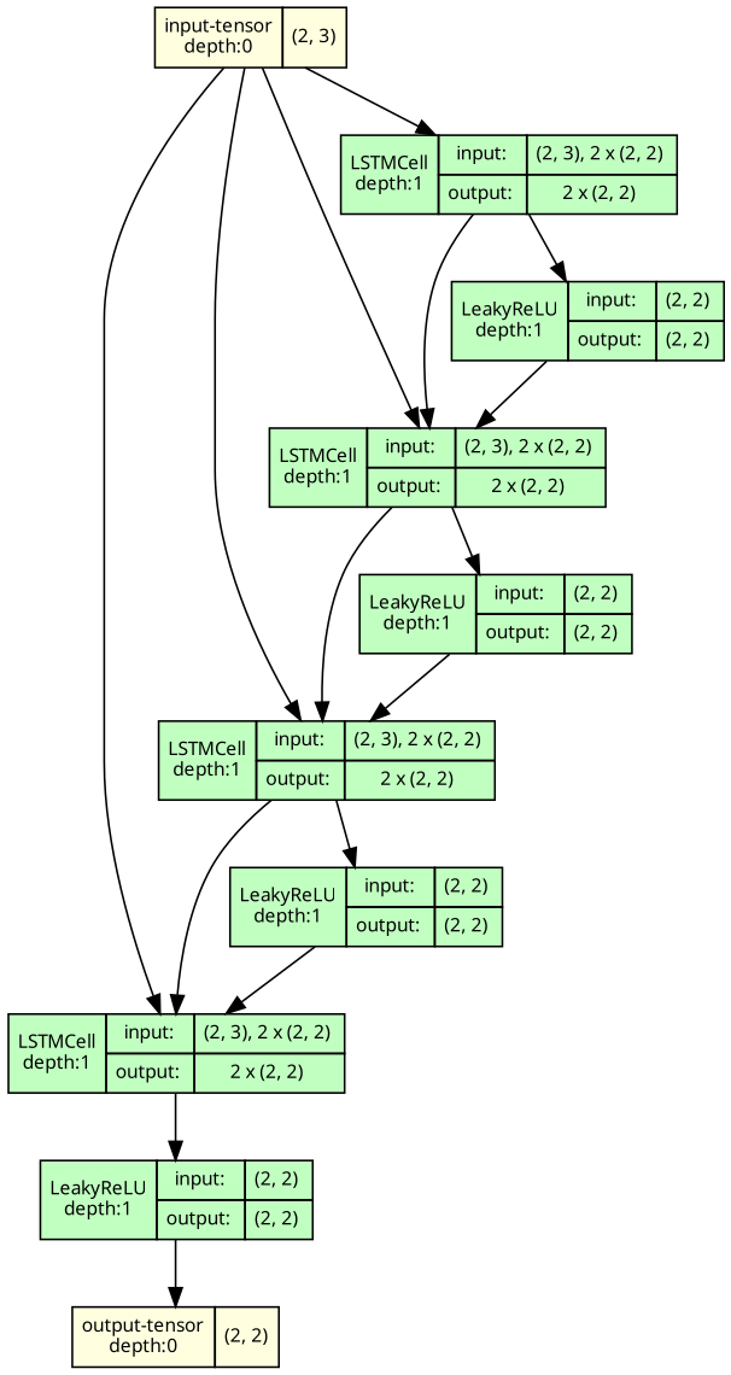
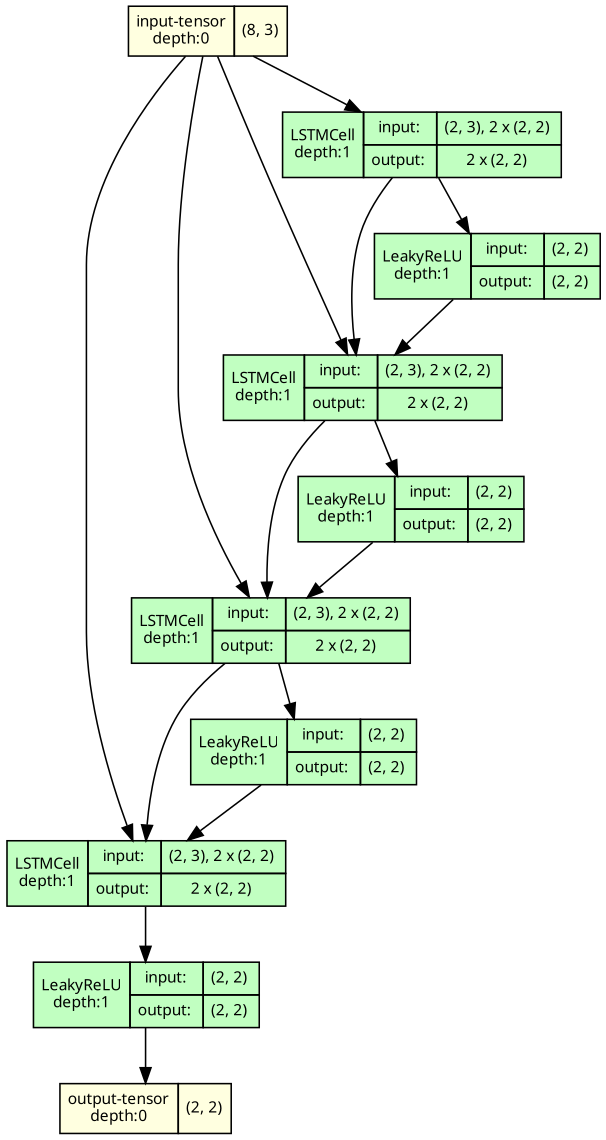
  strict digraph {
    ordering=in
    rankdir=TB
    node [align=left fillcolor=darkseagreen1 fontname="Linux libertine" fontsize=10 margin=0 ranksep=0.1 shape=plaintext style=filled]
    edge [fontsize=10]
-   n1 [fillcolor=lightyellow height=0.2 label=<                     <TABLE BORDER="0" CELLBORDER="1"                     CELLSPACING="0" CELLPADDING="4">                         <TR><TD>input-tensor<BR/>depth:0</TD><TD>(2, 3)</TD></TR>                     </TABLE>>]
+   n1 [fillcolor=lightyellow height=0.2 label=<                     <TABLE BORDER="0" CELLBORDER="1"                     CELLSPACING="0" CELLPADDING="4">                         <TR><TD>input-tensor<BR/>depth:0</TD><TD>(8, 3)</TD></TR>                     </TABLE>>]
    n2 [height=0.2 label=<                     <TABLE BORDER="0" CELLBORDER="1"                     CELLSPACING="0" CELLPADDING="4">                     <TR>                         <TD ROWSPAN="2">LSTMCell<BR/>depth:1</TD>                         <TD COLSPAN="2">input:</TD>                         <TD COLSPAN="2">(2, 3), 2 x (2, 2) </TD>                     </TR>                     <TR>                         <TD COLSPAN="2">output: </TD>                         <TD COLSPAN="2">2 x (2, 2) </TD>                     </TR>                     </TABLE>>]
    n3 [height=0.2 label=<                     <TABLE BORDER="0" CELLBORDER="1"                     CELLSPACING="0" CELLPADDING="4">                     <TR>                         <TD ROWSPAN="2">LSTMCell<BR/>depth:1</TD>                         <TD COLSPAN="2">input:</TD>                         <TD COLSPAN="2">(2, 3), 2 x (2, 2) </TD>                     </TR>                     <TR>                         <TD COLSPAN="2">output: </TD>                         <TD COLSPAN="2">2 x (2, 2) </TD>                     </TR>                     </TABLE>>]
    n4 [height=0.2 label=<                     <TABLE BORDER="0" CELLBORDER="1"                     CELLSPACING="0" CELLPADDING="4">                     <TR>                         <TD ROWSPAN="2">LSTMCell<BR/>depth:1</TD>                         <TD COLSPAN="2">input:</TD>                         <TD COLSPAN="2">(2, 3), 2 x (2, 2) </TD>                     </TR>                     <TR>                         <TD COLSPAN="2">output: </TD>                         <TD COLSPAN="2">2 x (2, 2) </TD>                     </TR>                     </TABLE>>]
    n5 [height=0.2 label=<                     <TABLE BORDER="0" CELLBORDER="1"                     CELLSPACING="0" CELLPADDING="4">                     <TR>                         <TD ROWSPAN="2">LSTMCell<BR/>depth:1</TD>                         <TD COLSPAN="2">input:</TD>                         <TD COLSPAN="2">(2, 3), 2 x (2, 2) </TD>                     </TR>                     <TR>                         <TD COLSPAN="2">output: </TD>                         <TD COLSPAN="2">2 x (2, 2) </TD>                     </TR>                     </TABLE>>]
    n6 [height=0.2 label=<                     <TABLE BORDER="0" CELLBORDER="1"                     CELLSPACING="0" CELLPADDING="4">                     <TR>                         <TD ROWSPAN="2">LeakyReLU<BR/>depth:1</TD>                         <TD COLSPAN="2">input:</TD>                         <TD COLSPAN="2">(2, 2) </TD>                     </TR>                     <TR>                         <TD COLSPAN="2">output: </TD>                         <TD COLSPAN="2">(2, 2) </TD>                     </TR>                     </TABLE>>]
    n7 [height=0.2 label=<                     <TABLE BORDER="0" CELLBORDER="1"                     CELLSPACING="0" CELLPADDING="4">                     <TR>                         <TD ROWSPAN="2">LeakyReLU<BR/>depth:1</TD>                         <TD COLSPAN="2">input:</TD>                         <TD COLSPAN="2">(2, 2) </TD>                     </TR>                     <TR>                         <TD COLSPAN="2">output: </TD>                         <TD COLSPAN="2">(2, 2) </TD>                     </TR>                     </TABLE>>]
    n8 [height=0.2 label=<                     <TABLE BORDER="0" CELLBORDER="1"                     CELLSPACING="0" CELLPADDING="4">                     <TR>                         <TD ROWSPAN="2">LeakyReLU<BR/>depth:1</TD>                         <TD COLSPAN="2">input:</TD>                         <TD COLSPAN="2">(2, 2) </TD>                     </TR>                     <TR>                         <TD COLSPAN="2">output: </TD>                         <TD COLSPAN="2">(2, 2) </TD>                     </TR>                     </TABLE>>]
    n9 [height=0.2 label=<                     <TABLE BORDER="0" CELLBORDER="1"                     CELLSPACING="0" CELLPADDING="4">                     <TR>                         <TD ROWSPAN="2">LeakyReLU<BR/>depth:1</TD>                         <TD COLSPAN="2">input:</TD>                         <TD COLSPAN="2">(2, 2) </TD>                     </TR>                     <TR>                         <TD COLSPAN="2">output: </TD>                         <TD COLSPAN="2">(2, 2) </TD>                     </TR>                     </TABLE>>]
    n10 [fillcolor=lightyellow height=0.2 label=<                     <TABLE BORDER="0" CELLBORDER="1"                     CELLSPACING="0" CELLPADDING="4">                         <TR><TD>output-tensor<BR/>depth:0</TD><TD>(2, 2)</TD></TR>                     </TABLE>>]
    n1 -> n2
    n1 -> n3
    n1 -> n4
    n1 -> n5
    n2 -> n3
    n2 -> n6
    n3 -> n4
    n3 -> n7
    n4 -> n5
    n4 -> n8
    n5 -> n9
    n6 -> n3
    n7 -> n4
    n8 -> n5
    n9 -> n10
  }
